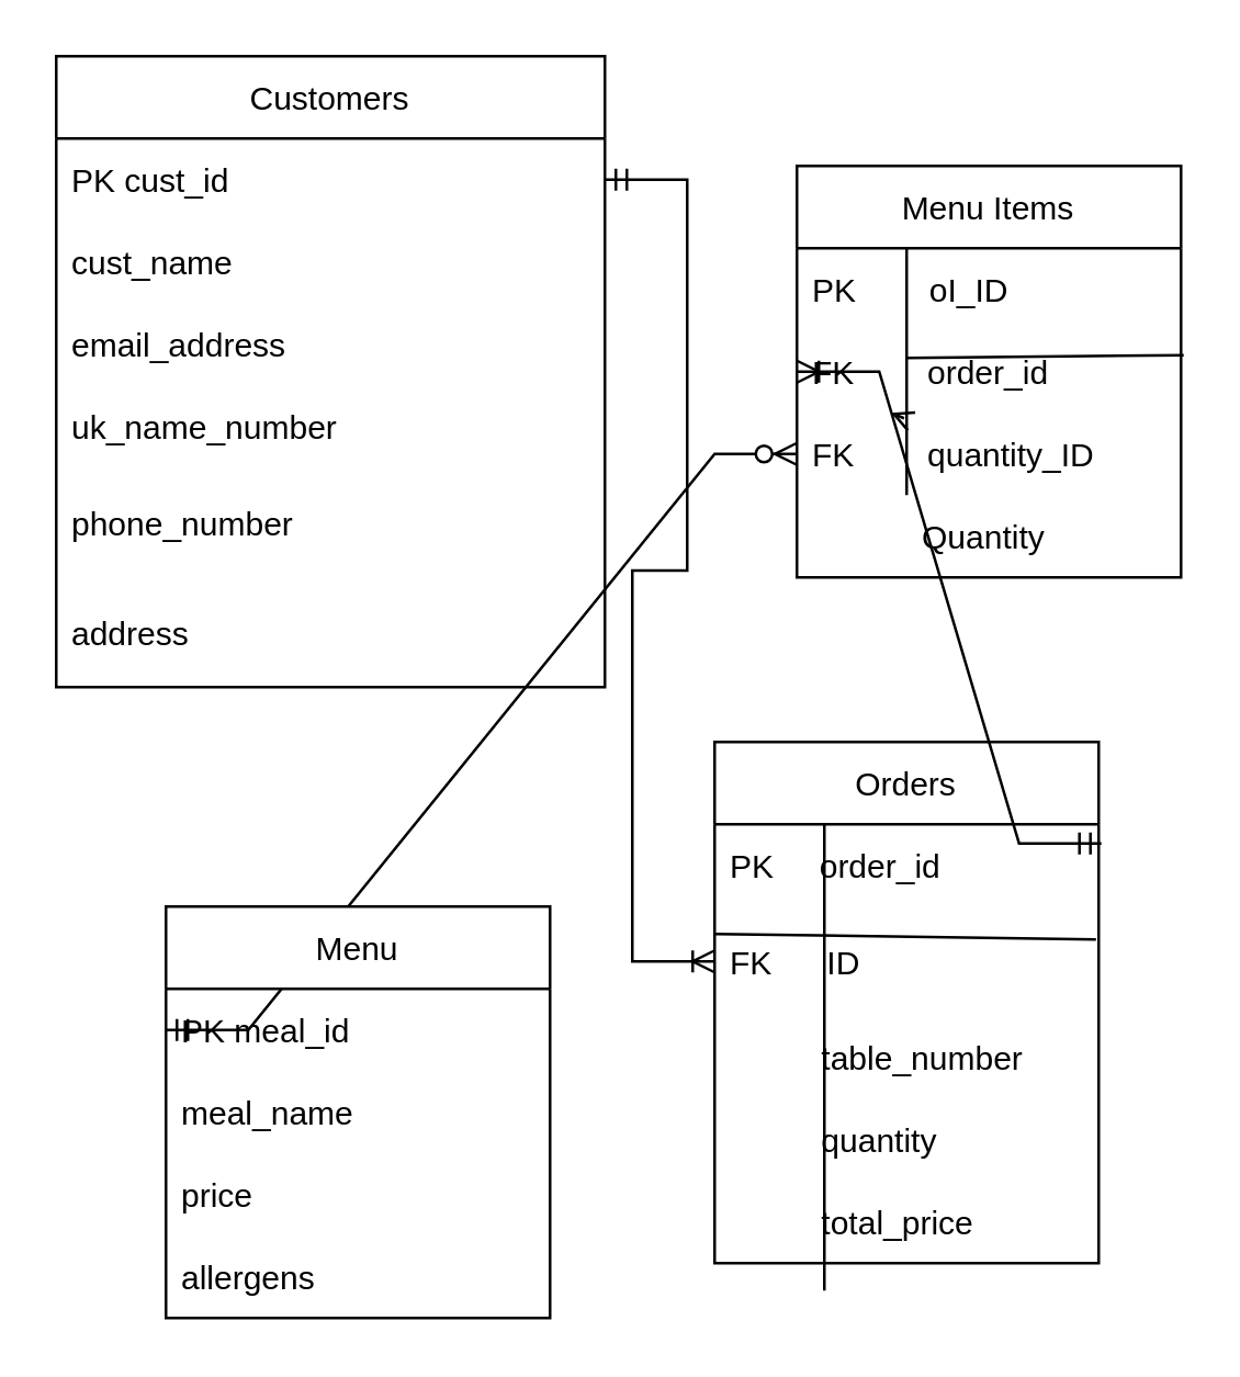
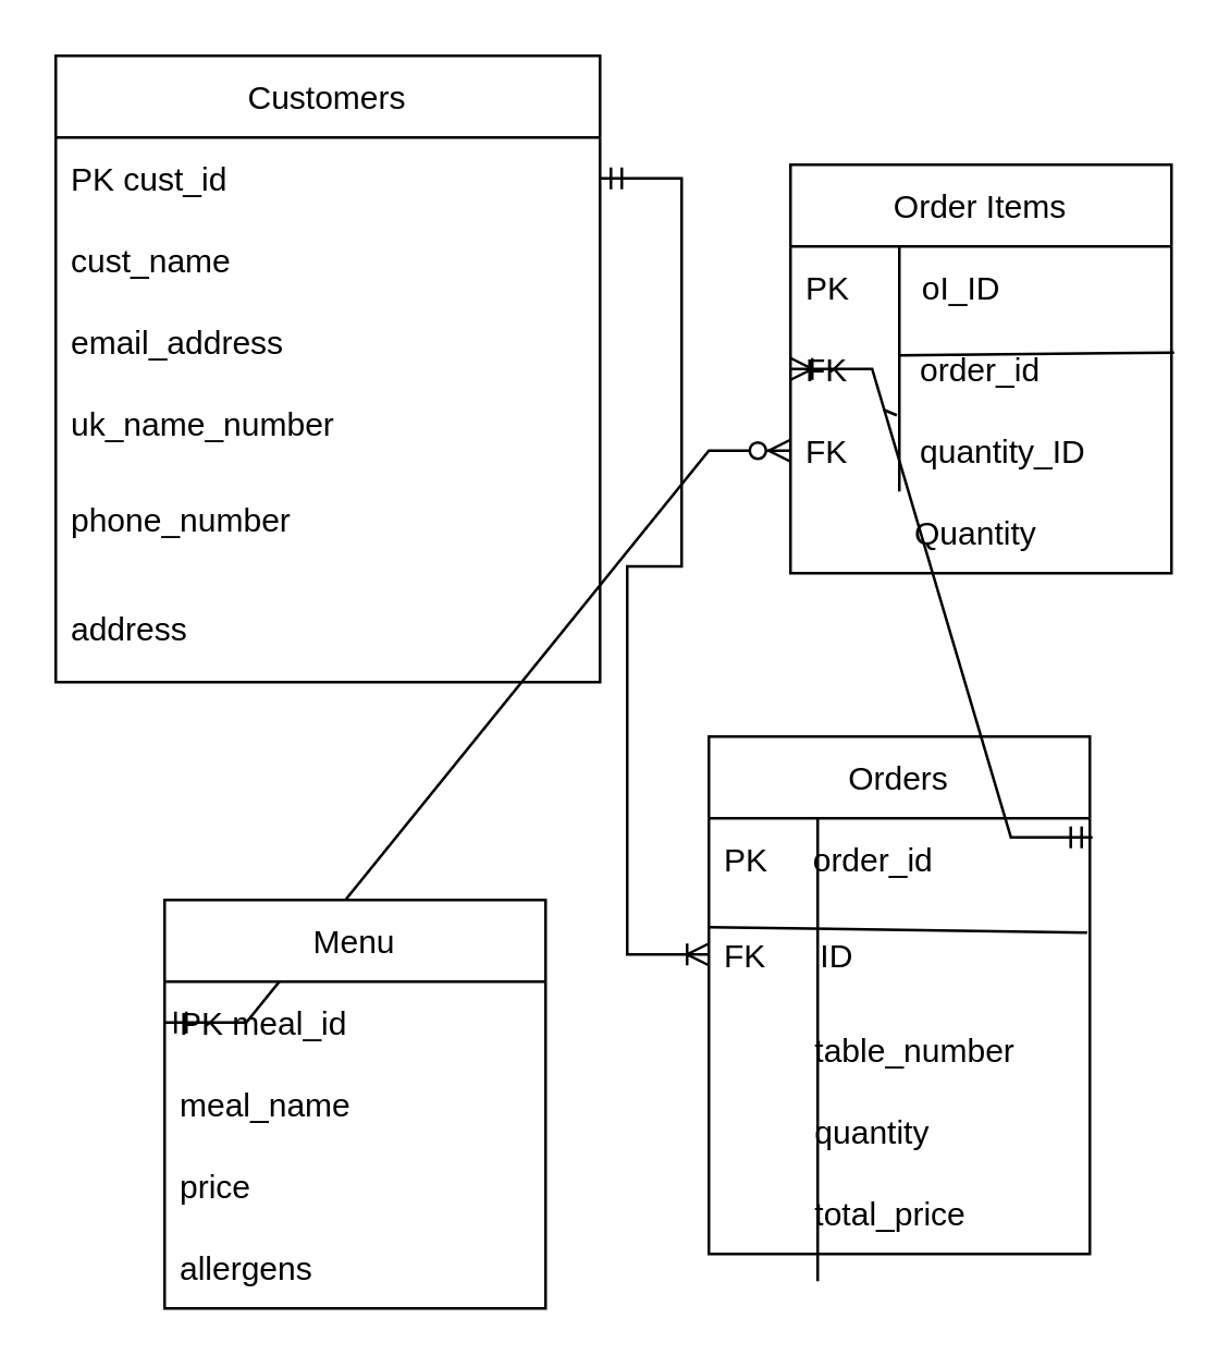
  <mxCell id="0" />
  <mxCell id="1" parent="0" />
  <mxCell id="2" value="Customers" style="swimlane;fontStyle=0;childLayout=stackLayout;horizontal=1;startSize=30;horizontalStack=0;resizeParent=1;resizeParentMax=0;resizeLast=0;collapsible=1;marginBottom=0;swimlaneLine=1;rounded=0;perimeterSpacing=0;" vertex="1" parent="1"><mxGeometry x="20" y="20" width="200" height="230" as="geometry" /></mxCell>
  <mxCell id="3" value="PK cust_id" style="text;strokeColor=none;fillColor=none;align=left;verticalAlign=middle;spacingLeft=4;spacingRight=4;overflow=hidden;points=[[0,0.5],[1,0.5]];portConstraint=eastwest;rotatable=0;" vertex="1" parent="2"><mxGeometry y="30" width="200" height="30" as="geometry" /></mxCell>
  <mxCell id="4" value="cust_name" style="text;strokeColor=none;fillColor=none;align=left;verticalAlign=middle;spacingLeft=4;spacingRight=4;overflow=hidden;points=[[0,0.5],[1,0.5]];portConstraint=eastwest;rotatable=0;" vertex="1" parent="2"><mxGeometry y="60" width="200" height="30" as="geometry" /></mxCell>
  <mxCell id="5" value="email_address" style="text;strokeColor=none;fillColor=none;align=left;verticalAlign=middle;spacingLeft=4;spacingRight=4;overflow=hidden;points=[[0,0.5],[1,0.5]];portConstraint=eastwest;rotatable=0;" vertex="1" parent="2"><mxGeometry y="90" width="200" height="30" as="geometry" /></mxCell>
  <mxCell id="6" value="uk_name_number" style="text;strokeColor=none;fillColor=none;align=left;verticalAlign=middle;spacingLeft=4;spacingRight=4;overflow=hidden;points=[[0,0.5],[1,0.5]];portConstraint=eastwest;rotatable=0;" vertex="1" parent="2"><mxGeometry y="120" width="200" height="30" as="geometry" /></mxCell>
  <mxCell id="7" value="phone_number" style="text;strokeColor=none;fillColor=none;align=left;verticalAlign=middle;spacingLeft=4;spacingRight=4;overflow=hidden;points=[[0,0.5],[1,0.5]];portConstraint=eastwest;rotatable=0;" vertex="1" parent="2"><mxGeometry y="150" width="200" height="40" as="geometry" /></mxCell>
  <mxCell id="8" value="address" style="text;strokeColor=none;fillColor=none;align=left;verticalAlign=middle;spacingLeft=4;spacingRight=4;overflow=hidden;points=[[0,0.5],[1,0.5]];portConstraint=eastwest;rotatable=0;" vertex="1" parent="2"><mxGeometry y="190" width="200" height="40" as="geometry" /></mxCell>
  <mxCell id="9" value="Orders" style="swimlane;fontStyle=0;childLayout=stackLayout;horizontal=1;startSize=30;horizontalStack=0;resizeParent=1;resizeParentMax=0;resizeLast=0;collapsible=1;marginBottom=0;" vertex="1" parent="1"><mxGeometry x="260" y="270" width="140" height="190" as="geometry" /></mxCell>
  <mxCell id="10" value="" style="endArrow=none;html=1;rounded=0;entryX=0.993;entryY=0.3;entryDx=0;entryDy=0;entryPerimeter=0;" edge="1" parent="9" target="13"><mxGeometry width="50" height="50" relative="1" as="geometry"><mxPoint y="70" as="sourcePoint" /><mxPoint x="50" y="20" as="targetPoint" /></mxGeometry></mxCell>
  <mxCell id="11" value="PK     order_id" style="text;strokeColor=none;fillColor=none;align=left;verticalAlign=middle;spacingLeft=4;spacingRight=4;overflow=hidden;points=[[0,0.5],[1,0.5]];portConstraint=eastwest;rotatable=0;" vertex="1" parent="9"><mxGeometry y="30" width="140" height="30" as="geometry" /></mxCell>
  <mxCell id="12" value="" style="endArrow=none;html=1;rounded=0;" edge="1" parent="9"><mxGeometry width="50" height="50" relative="1" as="geometry"><mxPoint x="40" y="200" as="sourcePoint" /><mxPoint x="40" y="30" as="targetPoint" /></mxGeometry></mxCell>
  <mxCell id="13" value="FK      ID " style="text;strokeColor=none;fillColor=none;align=left;verticalAlign=middle;spacingLeft=4;spacingRight=4;overflow=hidden;points=[[0,0.5],[1,0.5]];portConstraint=eastwest;rotatable=0;" vertex="1" parent="9"><mxGeometry y="60" width="140" height="40" as="geometry" /></mxCell>
  <mxCell id="14" value="          table_number" style="text;strokeColor=none;fillColor=none;align=left;verticalAlign=middle;spacingLeft=4;spacingRight=4;overflow=hidden;points=[[0,0.5],[1,0.5]];portConstraint=eastwest;rotatable=0;" vertex="1" parent="9"><mxGeometry y="100" width="140" height="30" as="geometry" /></mxCell>
  <mxCell id="15" value="          quantity" style="text;strokeColor=none;fillColor=none;align=left;verticalAlign=middle;spacingLeft=4;spacingRight=4;overflow=hidden;points=[[0,0.5],[1,0.5]];portConstraint=eastwest;rotatable=0;" vertex="1" parent="9"><mxGeometry y="130" width="140" height="30" as="geometry" /></mxCell>
  <mxCell id="16" value="          total_price" style="text;strokeColor=none;fillColor=none;align=left;verticalAlign=middle;spacingLeft=4;spacingRight=4;overflow=hidden;points=[[0,0.5],[1,0.5]];portConstraint=eastwest;rotatable=0;" vertex="1" parent="9"><mxGeometry y="160" width="140" height="30" as="geometry" /></mxCell>
- <mxCell id="17" value="Menu Items" style="swimlane;fontStyle=0;childLayout=stackLayout;horizontal=1;startSize=30;horizontalStack=0;resizeParent=1;resizeParentMax=0;resizeLast=0;collapsible=1;marginBottom=0;" vertex="1" parent="1"><mxGeometry x="290" y="60" width="140" height="150" as="geometry" /></mxCell>
+ <mxCell id="17" value="Order Items" style="swimlane;fontStyle=0;childLayout=stackLayout;horizontal=1;startSize=30;horizontalStack=0;resizeParent=1;resizeParentMax=0;resizeLast=0;collapsible=1;marginBottom=0;" vertex="1" parent="1"><mxGeometry x="290" y="60" width="140" height="150" as="geometry" /></mxCell>
  <mxCell id="18" value="" style="endArrow=none;html=1;rounded=0;entryX=1.007;entryY=0.3;entryDx=0;entryDy=0;entryPerimeter=0;" edge="1" parent="17" target="21"><mxGeometry width="50" height="50" relative="1" as="geometry"><mxPoint x="40" y="70" as="sourcePoint" /><mxPoint x="90" y="20" as="targetPoint" /></mxGeometry></mxCell>
  <mxCell id="19" value="PK        oI_ID" style="text;strokeColor=none;fillColor=none;align=left;verticalAlign=middle;spacingLeft=4;spacingRight=4;overflow=hidden;points=[[0,0.5],[1,0.5]];portConstraint=eastwest;rotatable=0;" vertex="1" parent="17"><mxGeometry y="30" width="140" height="30" as="geometry" /></mxCell>
  <mxCell id="20" value="" style="endArrow=none;html=1;rounded=0;startArrow=none;" edge="1" parent="17"><mxGeometry width="50" height="50" relative="1" as="geometry"><mxPoint x="40" y="120" as="sourcePoint" /><mxPoint x="40" y="30" as="targetPoint" /></mxGeometry></mxCell>
  <mxCell id="21" value="FK        order_id" style="text;strokeColor=none;fillColor=none;align=left;verticalAlign=middle;spacingLeft=4;spacingRight=4;overflow=hidden;points=[[0,0.5],[1,0.5]];portConstraint=eastwest;rotatable=0;" vertex="1" parent="17"><mxGeometry y="60" width="140" height="30" as="geometry" /></mxCell>
  <mxCell id="22" value="FK        quantity_ID" style="text;strokeColor=none;fillColor=none;align=left;verticalAlign=middle;spacingLeft=4;spacingRight=4;overflow=hidden;points=[[0,0.5],[1,0.5]];portConstraint=eastwest;rotatable=0;" vertex="1" parent="17"><mxGeometry y="90" width="140" height="30" as="geometry" /></mxCell>
  <mxCell id="23" value="            Quantity" style="text;strokeColor=none;fillColor=none;align=left;verticalAlign=middle;spacingLeft=4;spacingRight=4;overflow=hidden;points=[[0,0.5],[1,0.5]];portConstraint=eastwest;rotatable=0;" vertex="1" parent="17"><mxGeometry y="120" width="140" height="30" as="geometry" /></mxCell>
- <mxCell id="24" value="" style="endArrow=open;html=1;rounded=0;exitX=0.279;exitY=1.067;exitDx=0;exitDy=0;exitPerimeter=0;" edge="1" parent="17" source="21" target="22"><mxGeometry width="50" height="50" relative="1" as="geometry"><mxPoint x="349.06" y="492.01" as="sourcePoint" /><mxPoint x="350" y="400" as="targetPoint" /></mxGeometry></mxCell>
+ <mxCell id="24" value="" style="endArrow=none;html=1;rounded=0;exitX=0.279;exitY=1.067;exitDx=0;exitDy=0;exitPerimeter=0;" edge="1" parent="17" source="21" target="22"><mxGeometry width="50" height="50" relative="1" as="geometry"><mxPoint x="349.06" y="492.01" as="sourcePoint" /><mxPoint x="350" y="400" as="targetPoint" /></mxGeometry></mxCell>
  <mxCell id="25" value="" style="edgeStyle=entityRelationEdgeStyle;fontSize=12;html=1;endArrow=ERoneToMany;startArrow=ERmandOne;rounded=0;exitX=1;exitY=0.5;exitDx=0;exitDy=0;" edge="1" parent="1" source="3" target="13"><mxGeometry width="100" height="100" relative="1" as="geometry"><mxPoint x="210" y="300" as="sourcePoint" /><mxPoint x="310" y="200" as="targetPoint" /></mxGeometry></mxCell>
  <mxCell id="26" value="" style="edgeStyle=entityRelationEdgeStyle;fontSize=12;html=1;endArrow=ERoneToMany;startArrow=ERmandOne;rounded=0;entryX=0;entryY=0.5;entryDx=0;entryDy=0;exitX=1.007;exitY=0.233;exitDx=0;exitDy=0;exitPerimeter=0;" edge="1" parent="1" source="11" target="21"><mxGeometry width="100" height="100" relative="1" as="geometry"><mxPoint x="210" y="300" as="sourcePoint" /><mxPoint x="310" y="200" as="targetPoint" /></mxGeometry></mxCell>
  <mxCell id="27" value="" style="edgeStyle=entityRelationEdgeStyle;fontSize=12;html=1;endArrow=ERzeroToMany;startArrow=ERmandOne;rounded=0;entryX=0;entryY=0.5;entryDx=0;entryDy=0;exitX=0;exitY=0.5;exitDx=0;exitDy=0;" edge="1" parent="1" source="29" target="22"><mxGeometry width="100" height="100" relative="1" as="geometry"><mxPoint x="230" y="230" as="sourcePoint" /><mxPoint x="330" y="130" as="targetPoint" /></mxGeometry></mxCell>
  <mxCell id="28" value="Menu" style="swimlane;fontStyle=0;childLayout=stackLayout;horizontal=1;startSize=30;horizontalStack=0;resizeParent=1;resizeParentMax=0;resizeLast=0;collapsible=1;marginBottom=0;" vertex="1" parent="1"><mxGeometry x="60" y="330" width="140" height="150" as="geometry" /></mxCell>
  <mxCell id="29" value="PK meal_id" style="text;strokeColor=none;fillColor=none;align=left;verticalAlign=middle;spacingLeft=4;spacingRight=4;overflow=hidden;points=[[0,0.5],[1,0.5]];portConstraint=eastwest;rotatable=0;" vertex="1" parent="28"><mxGeometry y="30" width="140" height="30" as="geometry" /></mxCell>
  <mxCell id="30" value="meal_name" style="text;strokeColor=none;fillColor=none;align=left;verticalAlign=middle;spacingLeft=4;spacingRight=4;overflow=hidden;points=[[0,0.5],[1,0.5]];portConstraint=eastwest;rotatable=0;" vertex="1" parent="28"><mxGeometry y="60" width="140" height="30" as="geometry" /></mxCell>
  <mxCell id="31" value="price" style="text;strokeColor=none;fillColor=none;align=left;verticalAlign=middle;spacingLeft=4;spacingRight=4;overflow=hidden;points=[[0,0.5],[1,0.5]];portConstraint=eastwest;rotatable=0;" vertex="1" parent="28"><mxGeometry y="90" width="140" height="30" as="geometry" /></mxCell>
  <mxCell id="32" value="allergens" style="text;strokeColor=none;fillColor=none;align=left;verticalAlign=middle;spacingLeft=4;spacingRight=4;overflow=hidden;points=[[0,0.5],[1,0.5]];portConstraint=eastwest;rotatable=0;" vertex="1" parent="28"><mxGeometry y="120" width="140" height="30" as="geometry" /></mxCell>
